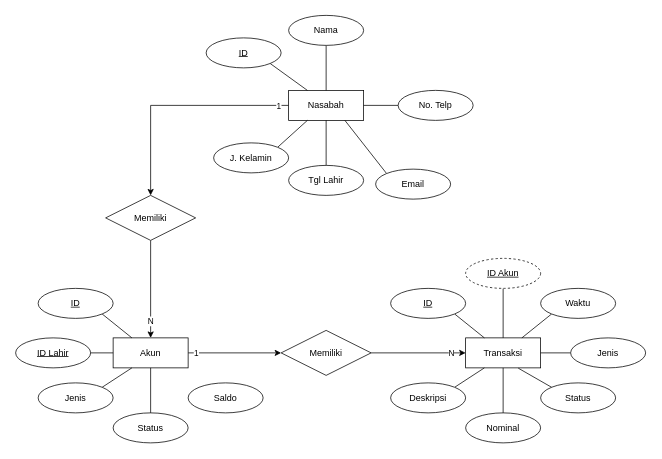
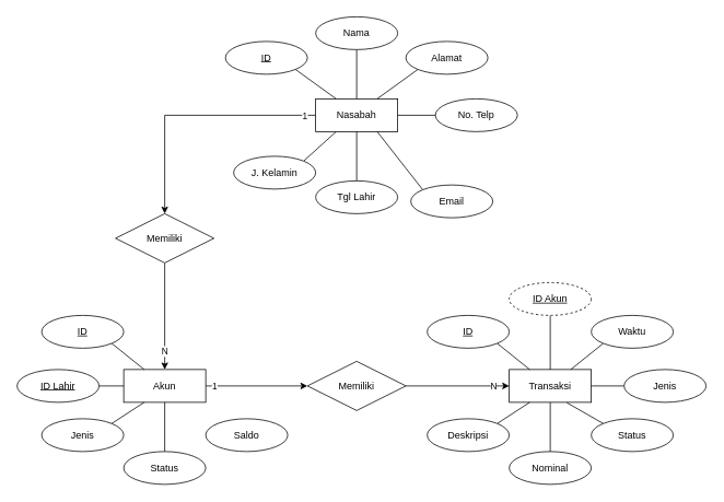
  <mxCell id="0" />
  <mxCell id="1" parent="0" />
  <mxCell id="2" style="edgeStyle=orthogonalEdgeStyle;rounded=0;orthogonalLoop=1;jettySize=auto;html=1;exitX=0;exitY=0.5;exitDx=0;exitDy=0;entryX=0.5;entryY=0;entryDx=0;entryDy=0;" edge="1" parent="1" source="4" target="11"><mxGeometry relative="1" as="geometry" /></mxCell>
  <mxCell id="3" value="1" style="edgeLabel;html=1;align=center;verticalAlign=middle;resizable=0;points=[];" vertex="1" connectable="0" parent="2"><mxGeometry x="-0.503" y="-3" relative="1" as="geometry"><mxPoint x="62" y="3" as="offset" /></mxGeometry></mxCell>
  <mxCell id="4" value="Nasabah" style="whiteSpace=wrap;html=1;align=center;" vertex="1" parent="1"><mxGeometry x="384" y="120" width="100" height="40" as="geometry" /></mxCell>
  <mxCell id="5" value="Transaksi" style="whiteSpace=wrap;html=1;align=center;" vertex="1" parent="1"><mxGeometry x="620" y="450" width="100" height="40" as="geometry" /></mxCell>
  <mxCell id="6" style="edgeStyle=orthogonalEdgeStyle;rounded=0;orthogonalLoop=1;jettySize=auto;html=1;exitX=1;exitY=0.5;exitDx=0;exitDy=0;entryX=0;entryY=0.5;entryDx=0;entryDy=0;" edge="1" parent="1" source="8" target="14"><mxGeometry relative="1" as="geometry" /></mxCell>
  <mxCell id="7" value="1" style="edgeLabel;html=1;align=center;verticalAlign=middle;resizable=0;points=[];" vertex="1" connectable="0" parent="6"><mxGeometry x="-0.588" y="-1" relative="1" as="geometry"><mxPoint x="-16" y="-1" as="offset" /></mxGeometry></mxCell>
  <mxCell id="8" value="Akun" style="whiteSpace=wrap;html=1;align=center;" vertex="1" parent="1"><mxGeometry x="150" y="450" width="100" height="40" as="geometry" /></mxCell>
  <mxCell id="9" style="edgeStyle=orthogonalEdgeStyle;rounded=0;orthogonalLoop=1;jettySize=auto;html=1;exitX=0.5;exitY=1;exitDx=0;exitDy=0;entryX=0.5;entryY=0;entryDx=0;entryDy=0;" edge="1" parent="1" source="11" target="8"><mxGeometry relative="1" as="geometry" /></mxCell>
  <mxCell id="10" value="N" style="edgeLabel;html=1;align=center;verticalAlign=middle;resizable=0;points=[];" vertex="1" connectable="0" parent="9"><mxGeometry x="0.65" y="-1" relative="1" as="geometry"><mxPoint as="offset" /></mxGeometry></mxCell>
  <mxCell id="11" value="Memiliki" style="shape=rhombus;perimeter=rhombusPerimeter;whiteSpace=wrap;html=1;align=center;" vertex="1" parent="1"><mxGeometry x="140" y="260" width="120" height="60" as="geometry" /></mxCell>
  <mxCell id="12" style="edgeStyle=orthogonalEdgeStyle;rounded=0;orthogonalLoop=1;jettySize=auto;html=1;exitX=1;exitY=0.5;exitDx=0;exitDy=0;entryX=0;entryY=0.5;entryDx=0;entryDy=0;" edge="1" parent="1" source="14" target="5"><mxGeometry relative="1" as="geometry" /></mxCell>
  <mxCell id="13" value="N" style="edgeLabel;html=1;align=center;verticalAlign=middle;resizable=0;points=[];" vertex="1" connectable="0" parent="12"><mxGeometry x="0.524" y="1" relative="1" as="geometry"><mxPoint x="10" y="1" as="offset" /></mxGeometry></mxCell>
  <mxCell id="14" value="Memiliki" style="shape=rhombus;perimeter=rhombusPerimeter;whiteSpace=wrap;html=1;align=center;" vertex="1" parent="1"><mxGeometry x="374" y="440" width="120" height="60" as="geometry" /></mxCell>
  <mxCell id="15" style="edgeStyle=none;rounded=0;orthogonalLoop=1;jettySize=auto;html=1;exitX=1;exitY=1;exitDx=0;exitDy=0;entryX=0.25;entryY=0;entryDx=0;entryDy=0;endArrow=none;endFill=0;" edge="1" parent="1" source="16" target="4"><mxGeometry relative="1" as="geometry" /></mxCell>
  <mxCell id="16" value="ID" style="ellipse;whiteSpace=wrap;html=1;align=center;fontStyle=4;" vertex="1" parent="1"><mxGeometry x="274" y="50" width="100" height="40" as="geometry" /></mxCell>
  <mxCell id="17" style="edgeStyle=none;rounded=0;orthogonalLoop=1;jettySize=auto;html=1;exitX=1;exitY=0;exitDx=0;exitDy=0;entryX=0.25;entryY=1;entryDx=0;entryDy=0;endArrow=none;endFill=0;" edge="1" parent="1" source="18" target="4"><mxGeometry relative="1" as="geometry" /></mxCell>
  <mxCell id="18" value="J. Kelamin" style="ellipse;whiteSpace=wrap;html=1;align=center;" vertex="1" parent="1"><mxGeometry x="284" y="190" width="100" height="40" as="geometry" /></mxCell>
  <mxCell id="19" style="edgeStyle=none;rounded=0;orthogonalLoop=1;jettySize=auto;html=1;exitX=0.5;exitY=0;exitDx=0;exitDy=0;entryX=0.5;entryY=1;entryDx=0;entryDy=0;endArrow=none;endFill=0;" edge="1" parent="1" source="20" target="4"><mxGeometry relative="1" as="geometry" /></mxCell>
  <mxCell id="20" value="Tgl Lahir" style="ellipse;whiteSpace=wrap;html=1;align=center;" vertex="1" parent="1"><mxGeometry x="384" y="220" width="100" height="40" as="geometry" /></mxCell>
  <mxCell id="21" style="edgeStyle=none;rounded=0;orthogonalLoop=1;jettySize=auto;html=1;exitX=0;exitY=0;exitDx=0;exitDy=0;entryX=0.75;entryY=1;entryDx=0;entryDy=0;endArrow=none;endFill=0;" edge="1" parent="1" source="22" target="4"><mxGeometry relative="1" as="geometry" /></mxCell>
  <mxCell id="22" value="Email" style="ellipse;whiteSpace=wrap;html=1;align=center;" vertex="1" parent="1"><mxGeometry x="500" y="225" width="100" height="40" as="geometry" /></mxCell>
  <mxCell id="23" style="edgeStyle=none;rounded=0;orthogonalLoop=1;jettySize=auto;html=1;exitX=0;exitY=0.5;exitDx=0;exitDy=0;entryX=1;entryY=0.5;entryDx=0;entryDy=0;endArrow=none;endFill=0;" edge="1" parent="1" source="24" target="4"><mxGeometry relative="1" as="geometry" /></mxCell>
  <mxCell id="24" value="No. Telp" style="ellipse;whiteSpace=wrap;html=1;align=center;" vertex="1" parent="1"><mxGeometry x="530" y="120" width="100" height="40" as="geometry" /></mxCell>
+ <mxCell id="25" style="edgeStyle=none;rounded=0;orthogonalLoop=1;jettySize=auto;html=1;exitX=0;exitY=1;exitDx=0;exitDy=0;entryX=0.75;entryY=0;entryDx=0;entryDy=0;endArrow=none;endFill=0;" edge="1" parent="1" source="26" target="4"><mxGeometry relative="1" as="geometry" /></mxCell>
+ <mxCell id="26" value="Alamat" style="ellipse;whiteSpace=wrap;html=1;align=center;" vertex="1" parent="1"><mxGeometry x="494" y="50" width="100" height="40" as="geometry" /></mxCell>
  <mxCell id="27" style="edgeStyle=none;rounded=0;orthogonalLoop=1;jettySize=auto;html=1;exitX=0.5;exitY=1;exitDx=0;exitDy=0;entryX=0.5;entryY=0;entryDx=0;entryDy=0;endArrow=none;endFill=0;" edge="1" parent="1" source="28" target="4"><mxGeometry relative="1" as="geometry" /></mxCell>
  <mxCell id="28" value="Nama" style="ellipse;whiteSpace=wrap;html=1;align=center;" vertex="1" parent="1"><mxGeometry x="384" y="20" width="100" height="40" as="geometry" /></mxCell>
  <mxCell id="29" style="edgeStyle=none;rounded=0;orthogonalLoop=1;jettySize=auto;html=1;exitX=1;exitY=1;exitDx=0;exitDy=0;entryX=0.25;entryY=0;entryDx=0;entryDy=0;endArrow=none;endFill=0;" edge="1" parent="1" source="30" target="8"><mxGeometry relative="1" as="geometry" /></mxCell>
  <mxCell id="30" value="ID" style="ellipse;whiteSpace=wrap;html=1;align=center;fontStyle=4;" vertex="1" parent="1"><mxGeometry x="50" y="384" width="100" height="40" as="geometry" /></mxCell>
  <mxCell id="31" style="edgeStyle=none;rounded=0;orthogonalLoop=1;jettySize=auto;html=1;exitX=1;exitY=0.5;exitDx=0;exitDy=0;entryX=0;entryY=0.5;entryDx=0;entryDy=0;endArrow=none;endFill=0;" edge="1" parent="1" source="32" target="8"><mxGeometry relative="1" as="geometry" /></mxCell>
  <mxCell id="32" value="ID Lahir" style="ellipse;whiteSpace=wrap;html=1;align=center;fontStyle=4;" vertex="1" parent="1"><mxGeometry y="450" width="100" height="40" as="geometry" x="20" /></mxCell>
  <mxCell id="33" style="edgeStyle=none;rounded=0;orthogonalLoop=1;jettySize=auto;html=1;exitX=1;exitY=0;exitDx=0;exitDy=0;entryX=0.25;entryY=1;entryDx=0;entryDy=0;endArrow=none;endFill=0;" edge="1" parent="1" source="34" target="8"><mxGeometry relative="1" as="geometry" /></mxCell>
  <mxCell id="34" value="Jenis" style="ellipse;whiteSpace=wrap;html=1;align=center;" vertex="1" parent="1"><mxGeometry x="50" y="510" width="100" height="40" as="geometry" /></mxCell>
  <mxCell id="35" value="Saldo" style="ellipse;whiteSpace=wrap;html=1;align=center;" vertex="1" parent="1"><mxGeometry x="250" y="510" width="100" height="40" as="geometry" /></mxCell>
  <mxCell id="36" style="edgeStyle=none;rounded=0;orthogonalLoop=1;jettySize=auto;html=1;exitX=0.5;exitY=0;exitDx=0;exitDy=0;entryX=0.5;entryY=1;entryDx=0;entryDy=0;endArrow=none;endFill=0;" edge="1" parent="1" source="37" target="8"><mxGeometry relative="1" as="geometry" /></mxCell>
  <mxCell id="37" value="Status" style="ellipse;whiteSpace=wrap;html=1;align=center;" vertex="1" parent="1"><mxGeometry x="150" y="550" width="100" height="40" as="geometry" /></mxCell>
  <mxCell id="38" style="edgeStyle=none;rounded=0;orthogonalLoop=1;jettySize=auto;html=1;exitX=1;exitY=1;exitDx=0;exitDy=0;entryX=0.25;entryY=0;entryDx=0;entryDy=0;endArrow=none;endFill=0;" edge="1" parent="1" source="39" target="5"><mxGeometry relative="1" as="geometry" /></mxCell>
  <mxCell id="39" value="ID" style="ellipse;whiteSpace=wrap;html=1;align=center;fontStyle=4;" vertex="1" parent="1"><mxGeometry x="520" y="384" width="100" height="40" as="geometry" /></mxCell>
  <mxCell id="40" style="edgeStyle=none;rounded=0;orthogonalLoop=1;jettySize=auto;html=1;exitX=0.5;exitY=1;exitDx=0;exitDy=0;entryX=0.5;entryY=0;entryDx=0;entryDy=0;endArrow=none;endFill=0;" edge="1" parent="1" source="41" target="5"><mxGeometry relative="1" as="geometry" /></mxCell>
  <mxCell id="41" value="ID Akun" style="ellipse;whiteSpace=wrap;html=1;align=center;fontStyle=4;dashed=1;" vertex="1" parent="1"><mxGeometry x="620" y="344" width="100" height="40" as="geometry" /></mxCell>
  <mxCell id="42" style="edgeStyle=none;rounded=0;orthogonalLoop=1;jettySize=auto;html=1;exitX=0;exitY=1;exitDx=0;exitDy=0;entryX=0.75;entryY=0;entryDx=0;entryDy=0;endArrow=none;endFill=0;" edge="1" parent="1" source="43" target="5"><mxGeometry relative="1" as="geometry" /></mxCell>
  <mxCell id="43" value="Waktu" style="ellipse;whiteSpace=wrap;html=1;align=center;" vertex="1" parent="1"><mxGeometry x="720" y="384" width="100" height="40" as="geometry" /></mxCell>
  <mxCell id="44" style="edgeStyle=none;rounded=0;orthogonalLoop=1;jettySize=auto;html=1;exitX=0;exitY=0.5;exitDx=0;exitDy=0;entryX=1;entryY=0.5;entryDx=0;entryDy=0;endArrow=none;endFill=0;" edge="1" parent="1" source="45" target="5"><mxGeometry relative="1" as="geometry" /></mxCell>
  <mxCell id="45" value="Jenis" style="ellipse;whiteSpace=wrap;html=1;align=center;" vertex="1" parent="1"><mxGeometry x="760" y="450" width="100" height="40" as="geometry" /></mxCell>
  <mxCell id="46" value="Status" style="ellipse;whiteSpace=wrap;html=1;align=center;" vertex="1" parent="1"><mxGeometry x="720" y="510" width="100" height="40" as="geometry" /></mxCell>
  <mxCell id="47" style="edgeStyle=none;rounded=0;orthogonalLoop=1;jettySize=auto;html=1;exitX=1;exitY=0;exitDx=0;exitDy=0;entryX=0.25;entryY=1;entryDx=0;entryDy=0;endArrow=none;endFill=0;" edge="1" parent="1" source="48" target="5"><mxGeometry relative="1" as="geometry" /></mxCell>
  <mxCell id="48" value="Deskripsi" style="ellipse;whiteSpace=wrap;html=1;align=center;" vertex="1" parent="1"><mxGeometry x="520" y="510" width="100" height="40" as="geometry" /></mxCell>
  <mxCell id="49" style="edgeStyle=none;rounded=0;orthogonalLoop=1;jettySize=auto;html=1;exitX=0.5;exitY=0;exitDx=0;exitDy=0;entryX=0.5;entryY=1;entryDx=0;entryDy=0;endArrow=none;endFill=0;" edge="1" parent="1" source="50" target="5"><mxGeometry relative="1" as="geometry" /></mxCell>
  <mxCell id="50" value="Nominal" style="ellipse;whiteSpace=wrap;html=1;align=center;" vertex="1" parent="1"><mxGeometry x="620" y="550" width="100" height="40" as="geometry" /></mxCell>
  <mxCell id="51" style="edgeStyle=none;rounded=0;orthogonalLoop=1;jettySize=auto;html=1;exitX=0;exitY=0;exitDx=0;exitDy=0;entryX=0.702;entryY=1.01;entryDx=0;entryDy=0;entryPerimeter=0;endArrow=none;endFill=0;" edge="1" parent="1" source="46" target="5"><mxGeometry relative="1" as="geometry" /></mxCell>
